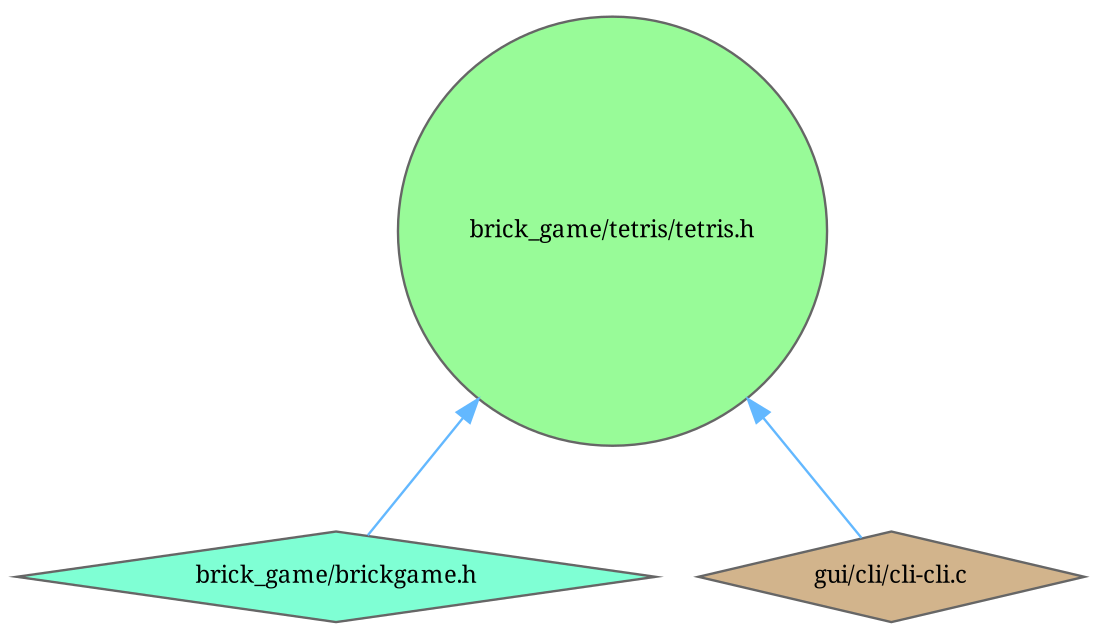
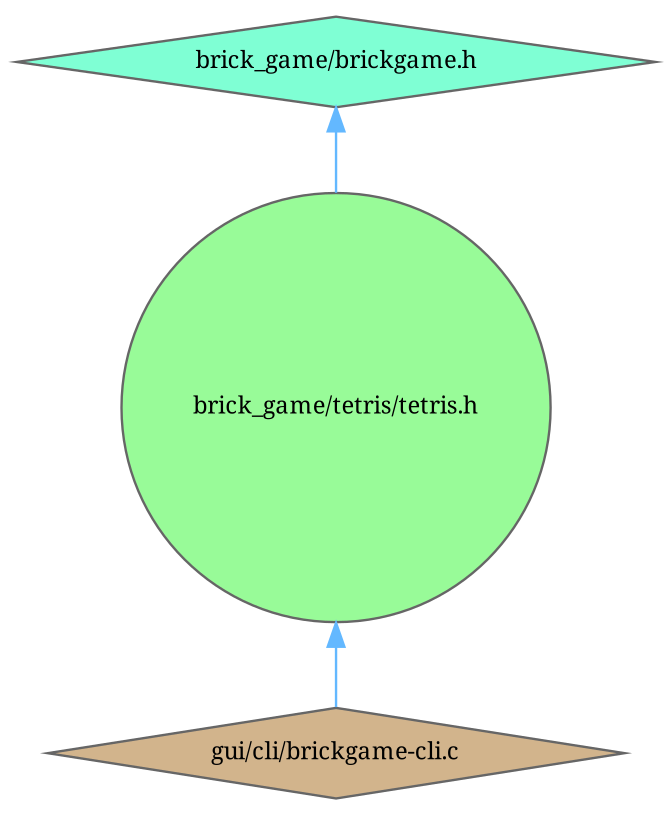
  digraph {
    fontname="Noto Serif"
    node [color=grey40 fontname="Noto Serif" fontsize=10 shape=diamond style=filled]
    edge [color=steelblue1 dir=back fontname="Noto Serif" fontsize=10 labelfontname=Helvetica labelfontsize=10 style=solid]
    n1 [color=gray40 fillcolor=aquamarine fontcolor=black height=0.2 label="brick_game/brickgame.h" width=0.4]
    n2 [fillcolor=palegreen height=0.2 label="brick_game/tetris/tetris.h" shape=circle width=0.4]
-   n3 [fillcolor=tan height=0.2 label="gui/cli/cli-cli.c" width=0.4]
-   n2 -> n1
+   n3 [fillcolor=tan height=0.2 label="gui/cli/brickgame-cli.c" width=0.4]
+   n1 -> n2
    n2 -> n3
  }
